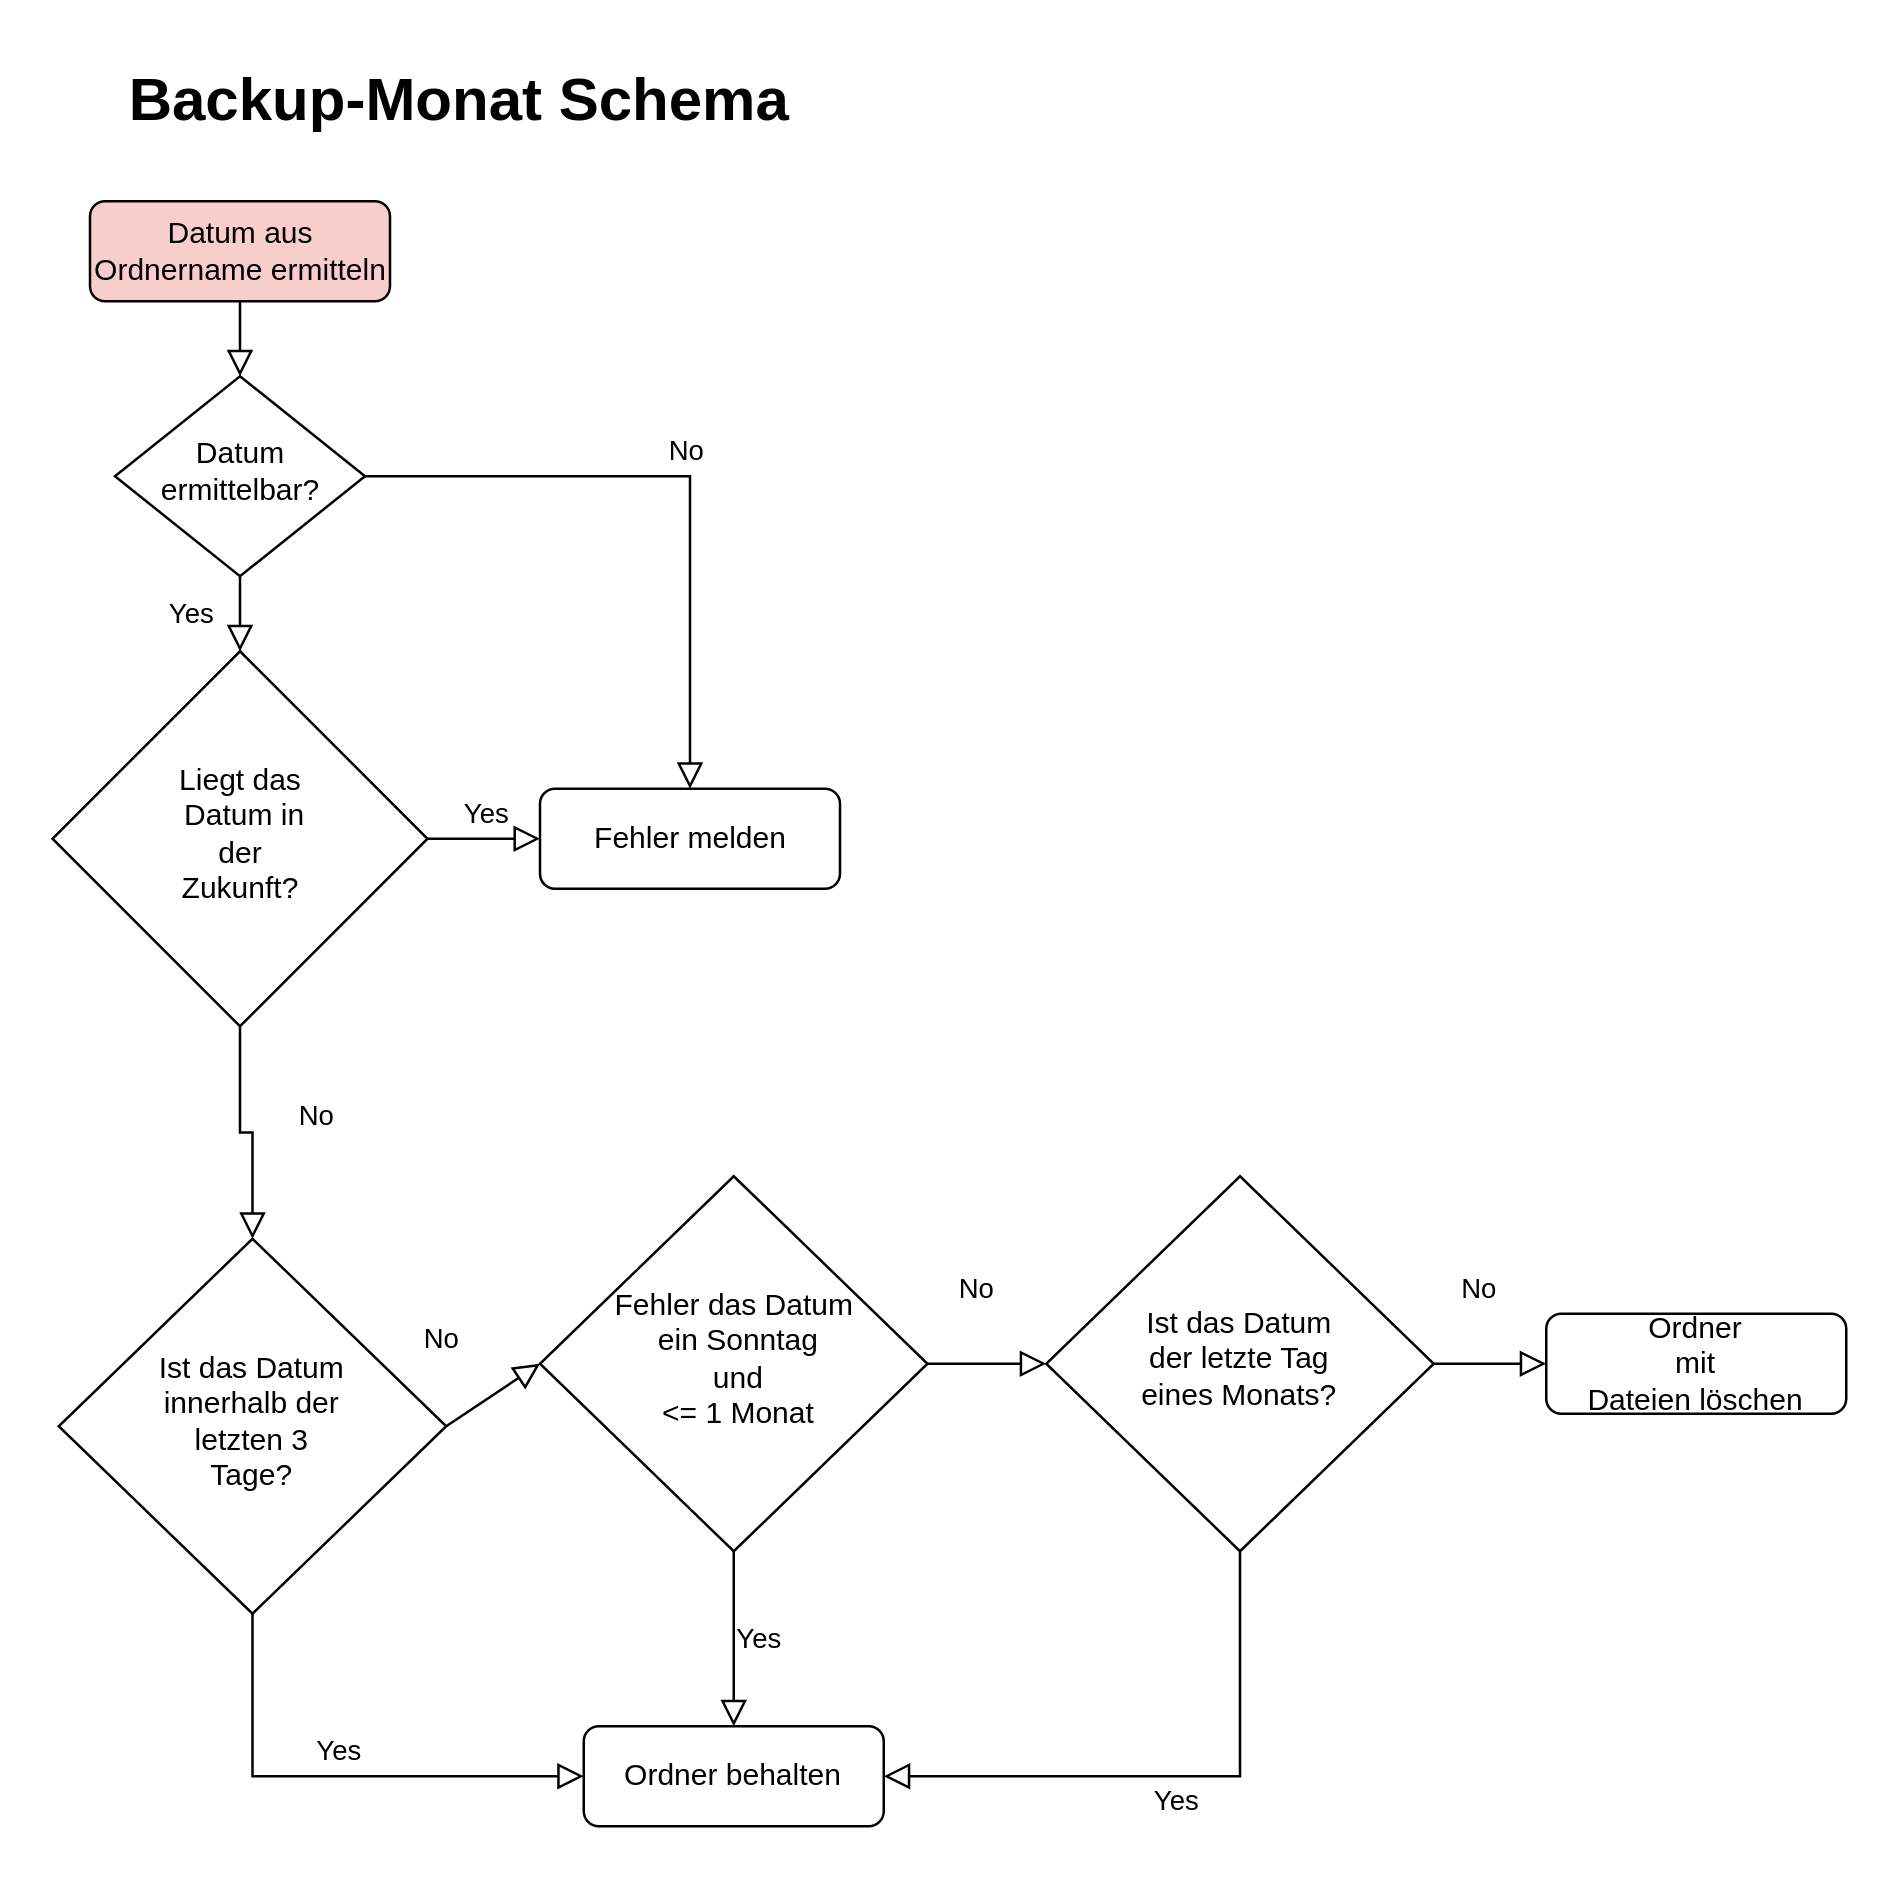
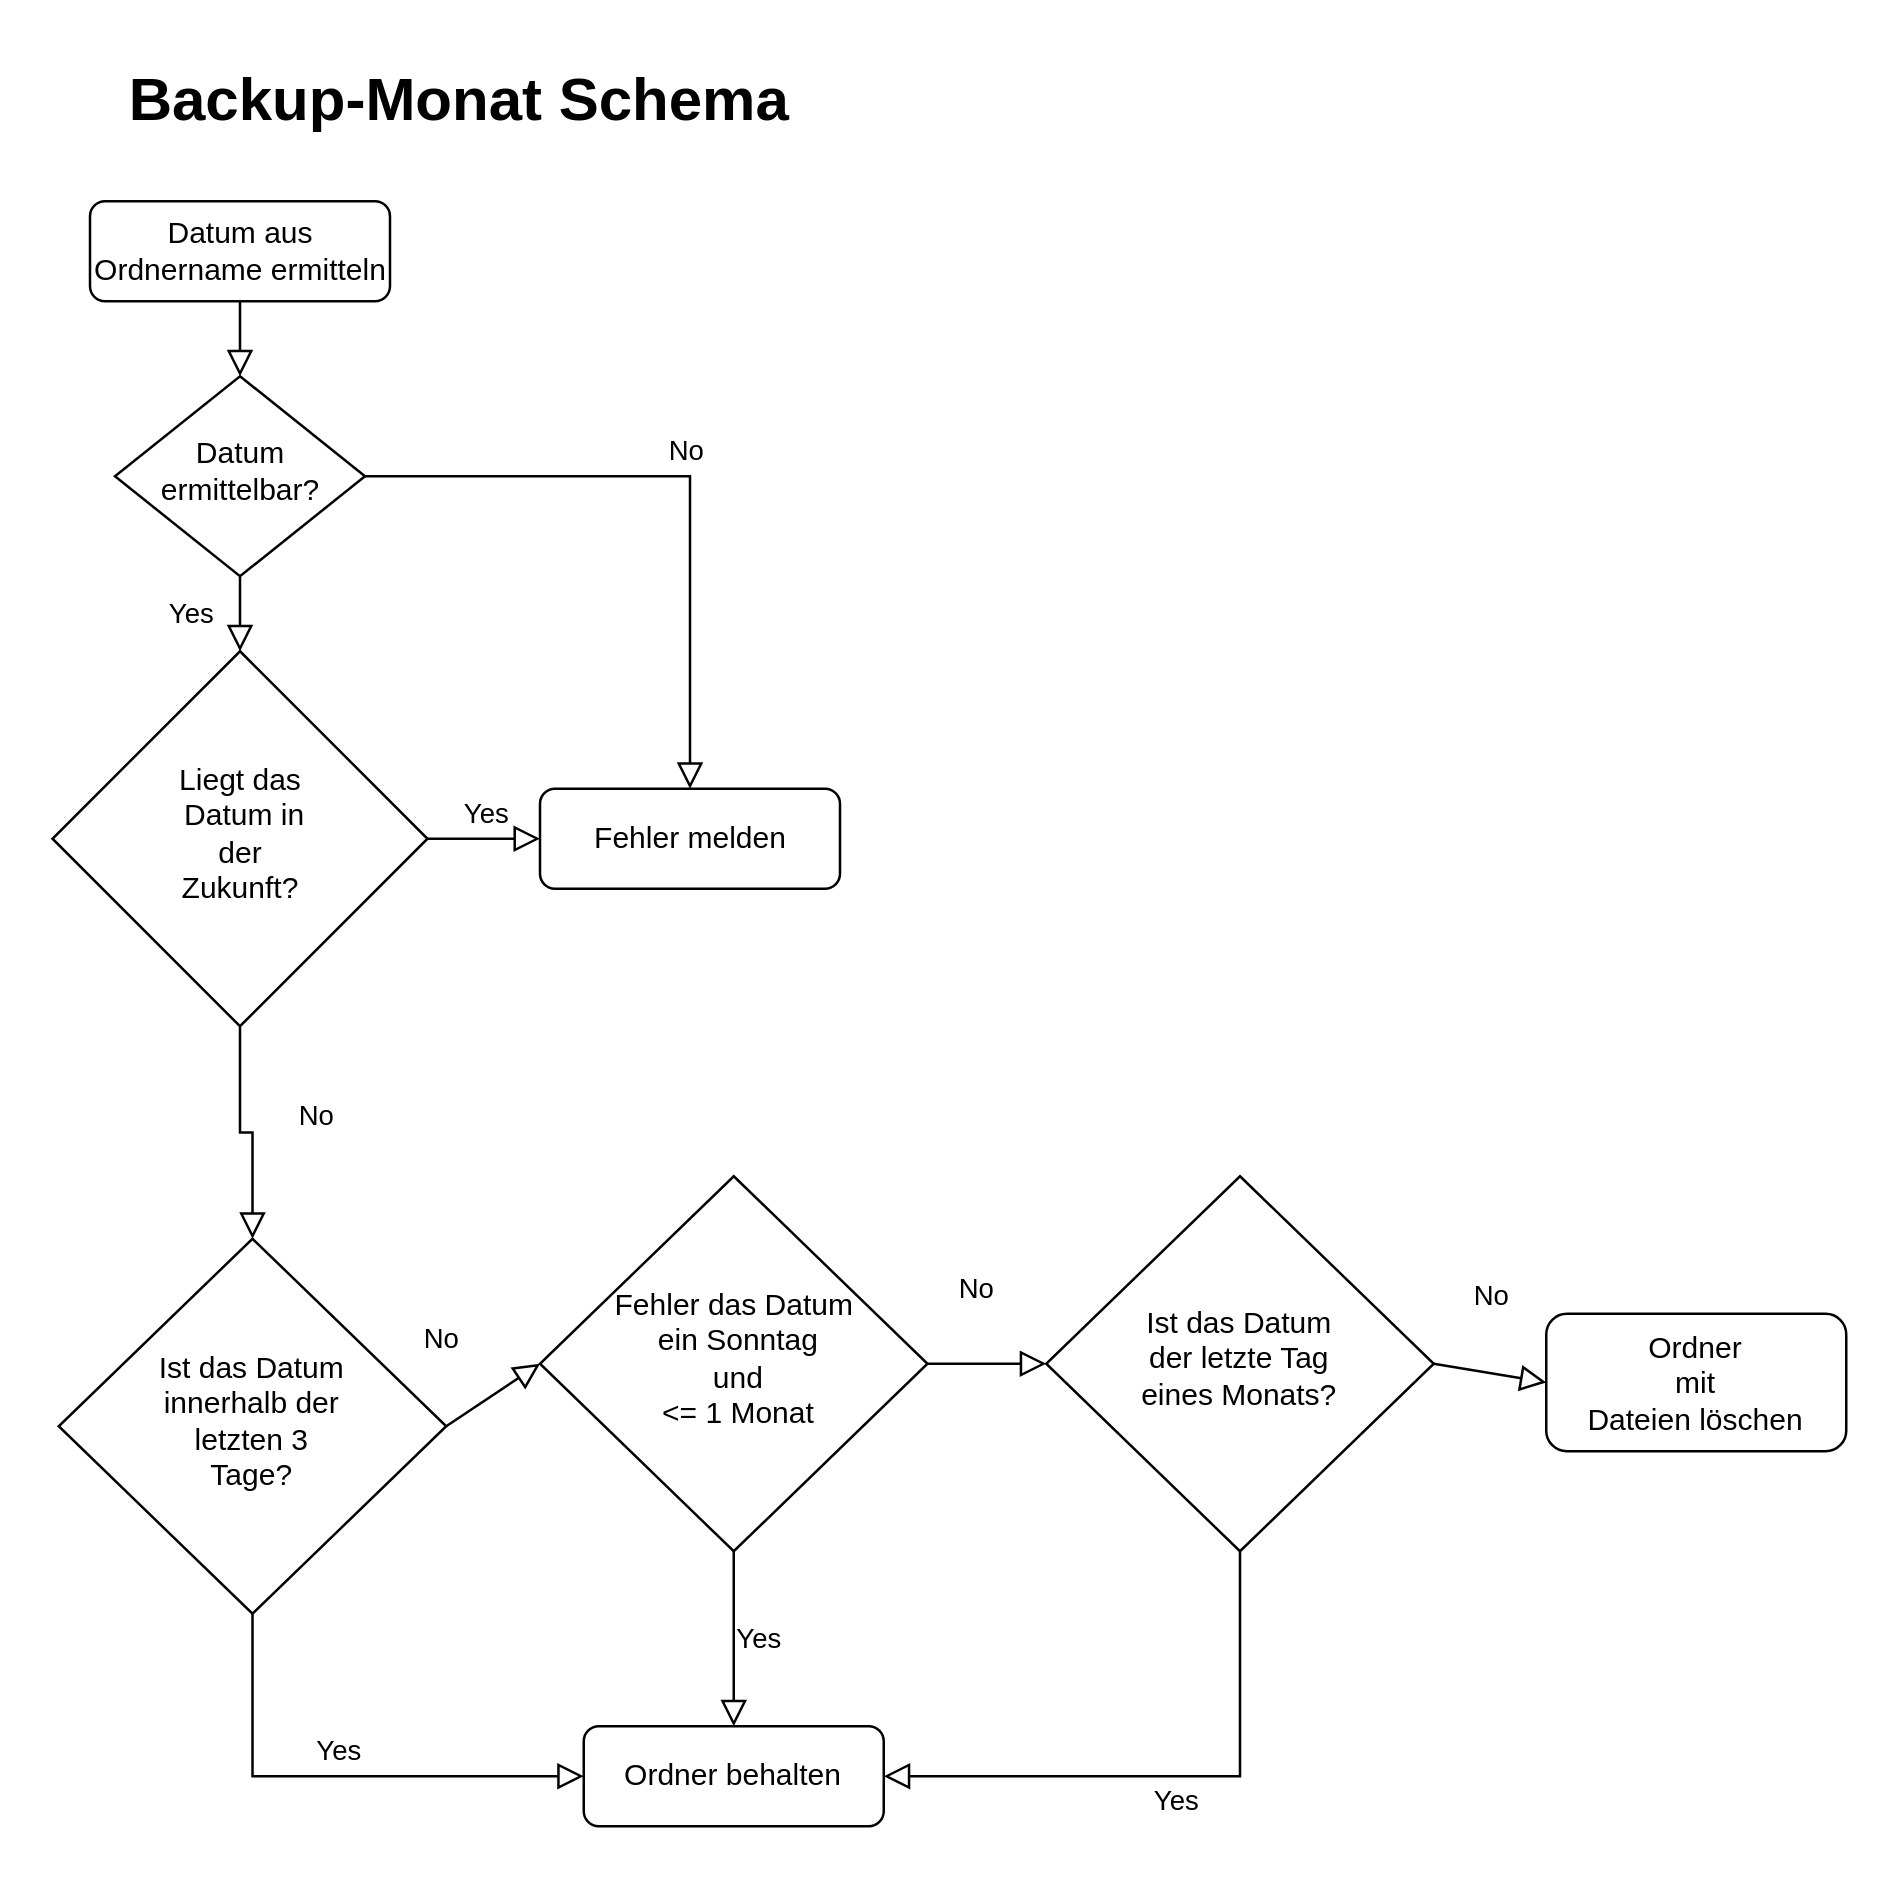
  <mxCell id="0" />
  <mxCell id="1" parent="0" />
  <mxCell id="2" value="" style="rounded=0;html=1;jettySize=auto;orthogonalLoop=1;fontSize=11;endArrow=block;endFill=0;endSize=8;strokeWidth=1;shadow=0;labelBackgroundColor=none;edgeStyle=orthogonalEdgeStyle;" parent="1" source="3" target="6" edge="1"><mxGeometry relative="1" as="geometry" /></mxCell>
- <mxCell id="3" value="Datum aus Ordnername ermitteln" style="rounded=1;whiteSpace=wrap;html=1;fontSize=12;glass=0;strokeWidth=1;shadow=0;fillColor=#f8cecc;" parent="1" vertex="1"><mxGeometry x="35.5" y="80" width="120" height="40" as="geometry" /></mxCell>
+ <mxCell id="3" value="Datum aus Ordnername ermitteln" style="rounded=1;whiteSpace=wrap;html=1;fontSize=12;glass=0;strokeWidth=1;shadow=0;" parent="1" vertex="1"><mxGeometry x="35.5" y="80" width="120" height="40" as="geometry" /></mxCell>
  <mxCell id="4" value="Yes" style="rounded=0;html=1;jettySize=auto;orthogonalLoop=1;fontSize=11;endArrow=block;endFill=0;endSize=8;strokeWidth=1;shadow=0;labelBackgroundColor=none;edgeStyle=orthogonalEdgeStyle;" parent="1" source="6" target="8" edge="1"><mxGeometry y="20" relative="1" as="geometry"><mxPoint as="offset" /></mxGeometry></mxCell>
  <mxCell id="5" value="No" style="edgeStyle=orthogonalEdgeStyle;rounded=0;html=1;jettySize=auto;orthogonalLoop=1;fontSize=11;endArrow=block;endFill=0;endSize=8;strokeWidth=1;shadow=0;labelBackgroundColor=none;entryX=0.5;entryY=0;entryDx=0;entryDy=0;" parent="1" source="6" target="10" edge="1"><mxGeometry y="10" relative="1" as="geometry"><mxPoint as="offset" /><mxPoint x="215.5" y="190" as="targetPoint" /></mxGeometry></mxCell>
  <mxCell id="6" value="Datum ermittelbar?" style="rhombus;whiteSpace=wrap;html=1;shadow=0;fontFamily=Helvetica;fontSize=12;align=center;strokeWidth=1;spacing=6;spacingTop=-4;" parent="1" vertex="1"><mxGeometry x="45.5" y="150" width="100" height="80" as="geometry" /></mxCell>
  <mxCell id="7" value="Yes" style="edgeStyle=orthogonalEdgeStyle;rounded=0;html=1;jettySize=auto;orthogonalLoop=1;fontSize=11;endArrow=block;endFill=0;endSize=8;strokeWidth=1;shadow=0;labelBackgroundColor=none;" parent="1" source="8" target="10" edge="1"><mxGeometry y="10" relative="1" as="geometry"><mxPoint as="offset" /></mxGeometry></mxCell>
  <mxCell id="8" value="Liegt das&lt;br&gt;&amp;nbsp;Datum in&lt;br&gt;der &lt;br&gt;Zukunft?" style="rhombus;whiteSpace=wrap;html=1;shadow=0;fontFamily=Helvetica;fontSize=12;align=center;strokeWidth=1;spacing=6;spacingTop=-4;" parent="1" vertex="1"><mxGeometry x="20.5" y="260" width="150" height="150" as="geometry" /></mxCell>
  <mxCell id="9" value="Ordner behalten" style="rounded=1;whiteSpace=wrap;html=1;fontSize=12;glass=0;strokeWidth=1;shadow=0;" parent="1" vertex="1"><mxGeometry x="233" y="690" width="120" height="40" as="geometry" /></mxCell>
  <mxCell id="10" value="Fehler melden" style="rounded=1;whiteSpace=wrap;html=1;fontSize=12;glass=0;strokeWidth=1;shadow=0;" parent="1" vertex="1"><mxGeometry x="215.5" y="315" width="120" height="40" as="geometry" /></mxCell>
  <mxCell id="11" value="Yes" style="rounded=0;html=1;jettySize=auto;orthogonalLoop=1;fontSize=11;endArrow=block;endFill=0;endSize=8;strokeWidth=1;shadow=0;labelBackgroundColor=none;entryX=0.5;entryY=0;entryDx=0;entryDy=0;exitX=0.5;exitY=1;exitDx=0;exitDy=0;edgeStyle=orthogonalEdgeStyle;" edge="1" parent="1" source="12" target="9"><mxGeometry y="10" relative="1" as="geometry"><mxPoint as="offset" /><mxPoint x="280.5" y="670" as="sourcePoint" /><mxPoint x="403" y="410" as="targetPoint" /></mxGeometry></mxCell>
  <mxCell id="12" value="Fehler das Datum&lt;br&gt;&amp;nbsp;ein Sonntag&lt;br&gt;&amp;nbsp;und&lt;br&gt;&amp;nbsp;&amp;lt;= 1 Monat" style="rhombus;whiteSpace=wrap;html=1;shadow=0;fontFamily=Helvetica;fontSize=12;align=center;strokeWidth=1;spacing=6;spacingTop=-4;" vertex="1" parent="1"><mxGeometry x="215.5" y="470" width="155" height="150" as="geometry" /></mxCell>
  <mxCell id="13" value="No" style="rounded=0;html=1;jettySize=auto;orthogonalLoop=1;fontSize=11;endArrow=block;endFill=0;endSize=8;strokeWidth=1;shadow=0;labelBackgroundColor=none;edgeStyle=orthogonalEdgeStyle;entryX=0.5;entryY=0;entryDx=0;entryDy=0;" edge="1" parent="1" source="8" target="17"><mxGeometry x="-0.2" y="30" relative="1" as="geometry"><mxPoint as="offset" /><mxPoint x="95.5" y="410" as="sourcePoint" /><mxPoint x="-24.5" y="440" as="targetPoint" /></mxGeometry></mxCell>
  <mxCell id="14" value="Ist das Datum&lt;br&gt;der letzte Tag&lt;br&gt;eines Monats?" style="rhombus;whiteSpace=wrap;html=1;shadow=0;fontFamily=Helvetica;fontSize=12;align=center;strokeWidth=1;spacing=6;spacingTop=-4;" vertex="1" parent="1"><mxGeometry x="418" y="470" width="155" height="150" as="geometry" /></mxCell>
  <mxCell id="15" value="No" style="rounded=0;html=1;jettySize=auto;orthogonalLoop=1;fontSize=11;endArrow=block;endFill=0;endSize=8;strokeWidth=1;shadow=0;labelBackgroundColor=none;exitX=1;exitY=0.5;exitDx=0;exitDy=0;entryX=0;entryY=0.5;entryDx=0;entryDy=0;" edge="1" parent="1" source="12" target="14"><mxGeometry x="-0.2" y="30" relative="1" as="geometry"><mxPoint as="offset" /><mxPoint x="600.5" y="580" as="sourcePoint" /><mxPoint x="478.5" y="470" as="targetPoint" /></mxGeometry></mxCell>
  <mxCell id="16" value="Yes" style="rounded=0;html=1;jettySize=auto;orthogonalLoop=1;fontSize=11;endArrow=block;endFill=0;endSize=8;strokeWidth=1;shadow=0;labelBackgroundColor=none;entryX=1;entryY=0.5;entryDx=0;entryDy=0;edgeStyle=orthogonalEdgeStyle;exitX=0.5;exitY=1;exitDx=0;exitDy=0;" edge="1" parent="1" source="14" target="9"><mxGeometry y="10" relative="1" as="geometry"><mxPoint as="offset" /><mxPoint x="360.5" y="555" as="sourcePoint" /><mxPoint x="417" y="740" as="targetPoint" /></mxGeometry></mxCell>
  <mxCell id="17" value="Ist das Datum&lt;br&gt;innerhalb der&lt;br&gt;letzten 3&lt;br&gt;Tage?" style="rhombus;whiteSpace=wrap;html=1;shadow=0;fontFamily=Helvetica;fontSize=12;align=center;strokeWidth=1;spacing=6;spacingTop=-4;" vertex="1" parent="1"><mxGeometry x="23" y="495" width="155" height="150" as="geometry" /></mxCell>
  <mxCell id="18" value="Yes" style="rounded=0;html=1;jettySize=auto;orthogonalLoop=1;fontSize=11;endArrow=block;endFill=0;endSize=8;strokeWidth=1;shadow=0;labelBackgroundColor=none;exitX=0.5;exitY=1;exitDx=0;exitDy=0;edgeStyle=orthogonalEdgeStyle;entryX=0;entryY=0.5;entryDx=0;entryDy=0;" edge="1" parent="1" source="17" target="9"><mxGeometry y="10" relative="1" as="geometry"><mxPoint as="offset" /><mxPoint x="303" y="630" as="sourcePoint" /><mxPoint x="145.5" y="700" as="targetPoint" /></mxGeometry></mxCell>
  <mxCell id="19" value="No" style="rounded=0;html=1;jettySize=auto;orthogonalLoop=1;fontSize=11;endArrow=block;endFill=0;endSize=8;strokeWidth=1;shadow=0;labelBackgroundColor=none;exitX=1;exitY=0.5;exitDx=0;exitDy=0;entryX=0;entryY=0.5;entryDx=0;entryDy=0;" edge="1" parent="1" source="17" target="12"><mxGeometry x="-0.2" y="30" relative="1" as="geometry"><mxPoint as="offset" /><mxPoint x="380.5" y="555" as="sourcePoint" /><mxPoint x="410.5" y="555" as="targetPoint" /></mxGeometry></mxCell>
  <mxCell id="20" value="No" style="rounded=0;html=1;jettySize=auto;orthogonalLoop=1;fontSize=11;endArrow=block;endFill=0;endSize=8;strokeWidth=1;shadow=0;labelBackgroundColor=none;exitX=1;exitY=0.5;exitDx=0;exitDy=0;entryX=0;entryY=0.5;entryDx=0;entryDy=0;" edge="1" parent="1" source="14" target="21"><mxGeometry x="-0.2" y="30" relative="1" as="geometry"><mxPoint as="offset" /><mxPoint x="380.5" y="555" as="sourcePoint" /><mxPoint x="605.5" y="545" as="targetPoint" /></mxGeometry></mxCell>
- <mxCell id="21" value="Ordner&lt;br&gt;mit&lt;br&gt;Dateien löschen" style="rounded=1;whiteSpace=wrap;html=1;fontSize=12;glass=0;strokeWidth=1;shadow=0;" vertex="1" parent="1"><mxGeometry x="618" y="525" width="120" height="40" as="geometry" /></mxCell>
+ <mxCell id="21" value="Ordner&lt;br&gt;mit&lt;br&gt;Dateien löschen" style="rounded=1;whiteSpace=wrap;html=1;fontSize=12;glass=0;strokeWidth=1;shadow=0;" vertex="1" parent="1"><mxGeometry x="618" y="525" width="120" height="55" as="geometry" /></mxCell>
  <mxCell id="22" value="Backup-Monat Schema" style="text;strokeColor=none;fillColor=none;html=1;fontSize=24;fontStyle=1;verticalAlign=middle;align=center;" vertex="1" parent="1"><mxGeometry x="35.5" y="20" width="295" height="40" as="geometry" /></mxCell>
